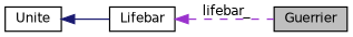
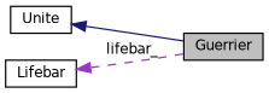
  digraph {
    rankdir=LR
    node [color=black fillcolor=white fontname=Helvetica fontsize=10 shape=record style=filled]
    edge [dir=back fontname=Helvetica fontsize=10 labelfontname=Helvetica labelfontsize=10]
    n1 [fillcolor=grey75 fontcolor=black height=0.2 label=Guerrier width=0.4]
    n2 [height=0.2 label=Unite width=0.4]
    n3 [height=0.2 label=Lifebar width=0.4]
-   n2 -> n3 [color=midnightblue style=solid]
+   n2 -> n1 [color=midnightblue style=solid]
    n3 -> n1 [color=darkorchid3 label=" lifebar_" style=dashed]
  }
